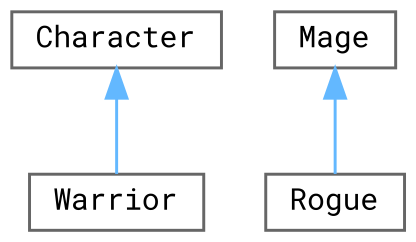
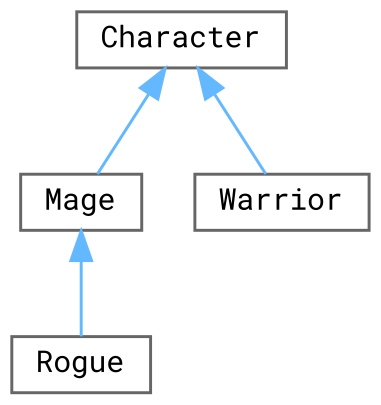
  digraph {
    fontname="Roboto Mono"
    rankdir=TB
    node [color=grey40 fillcolor=white fontname="Roboto Mono" fontsize=10 shape=box style=filled]
    edge [color=steelblue1 dir=back fontname="Roboto Mono" fontsize=10 labelfontname=Helvetica labelfontsize=10 style=solid]
    n1 [height=0.2 label=Character width=0.4]
    n2 [height=0.2 label=Mage width=0.4]
    n3 [height=0.2 label=Warrior width=0.4]
    n4 [height=0.2 label=Rogue width=0.4]
+   n1 -> n2
    n1 -> n3
    n2 -> n4
  }
